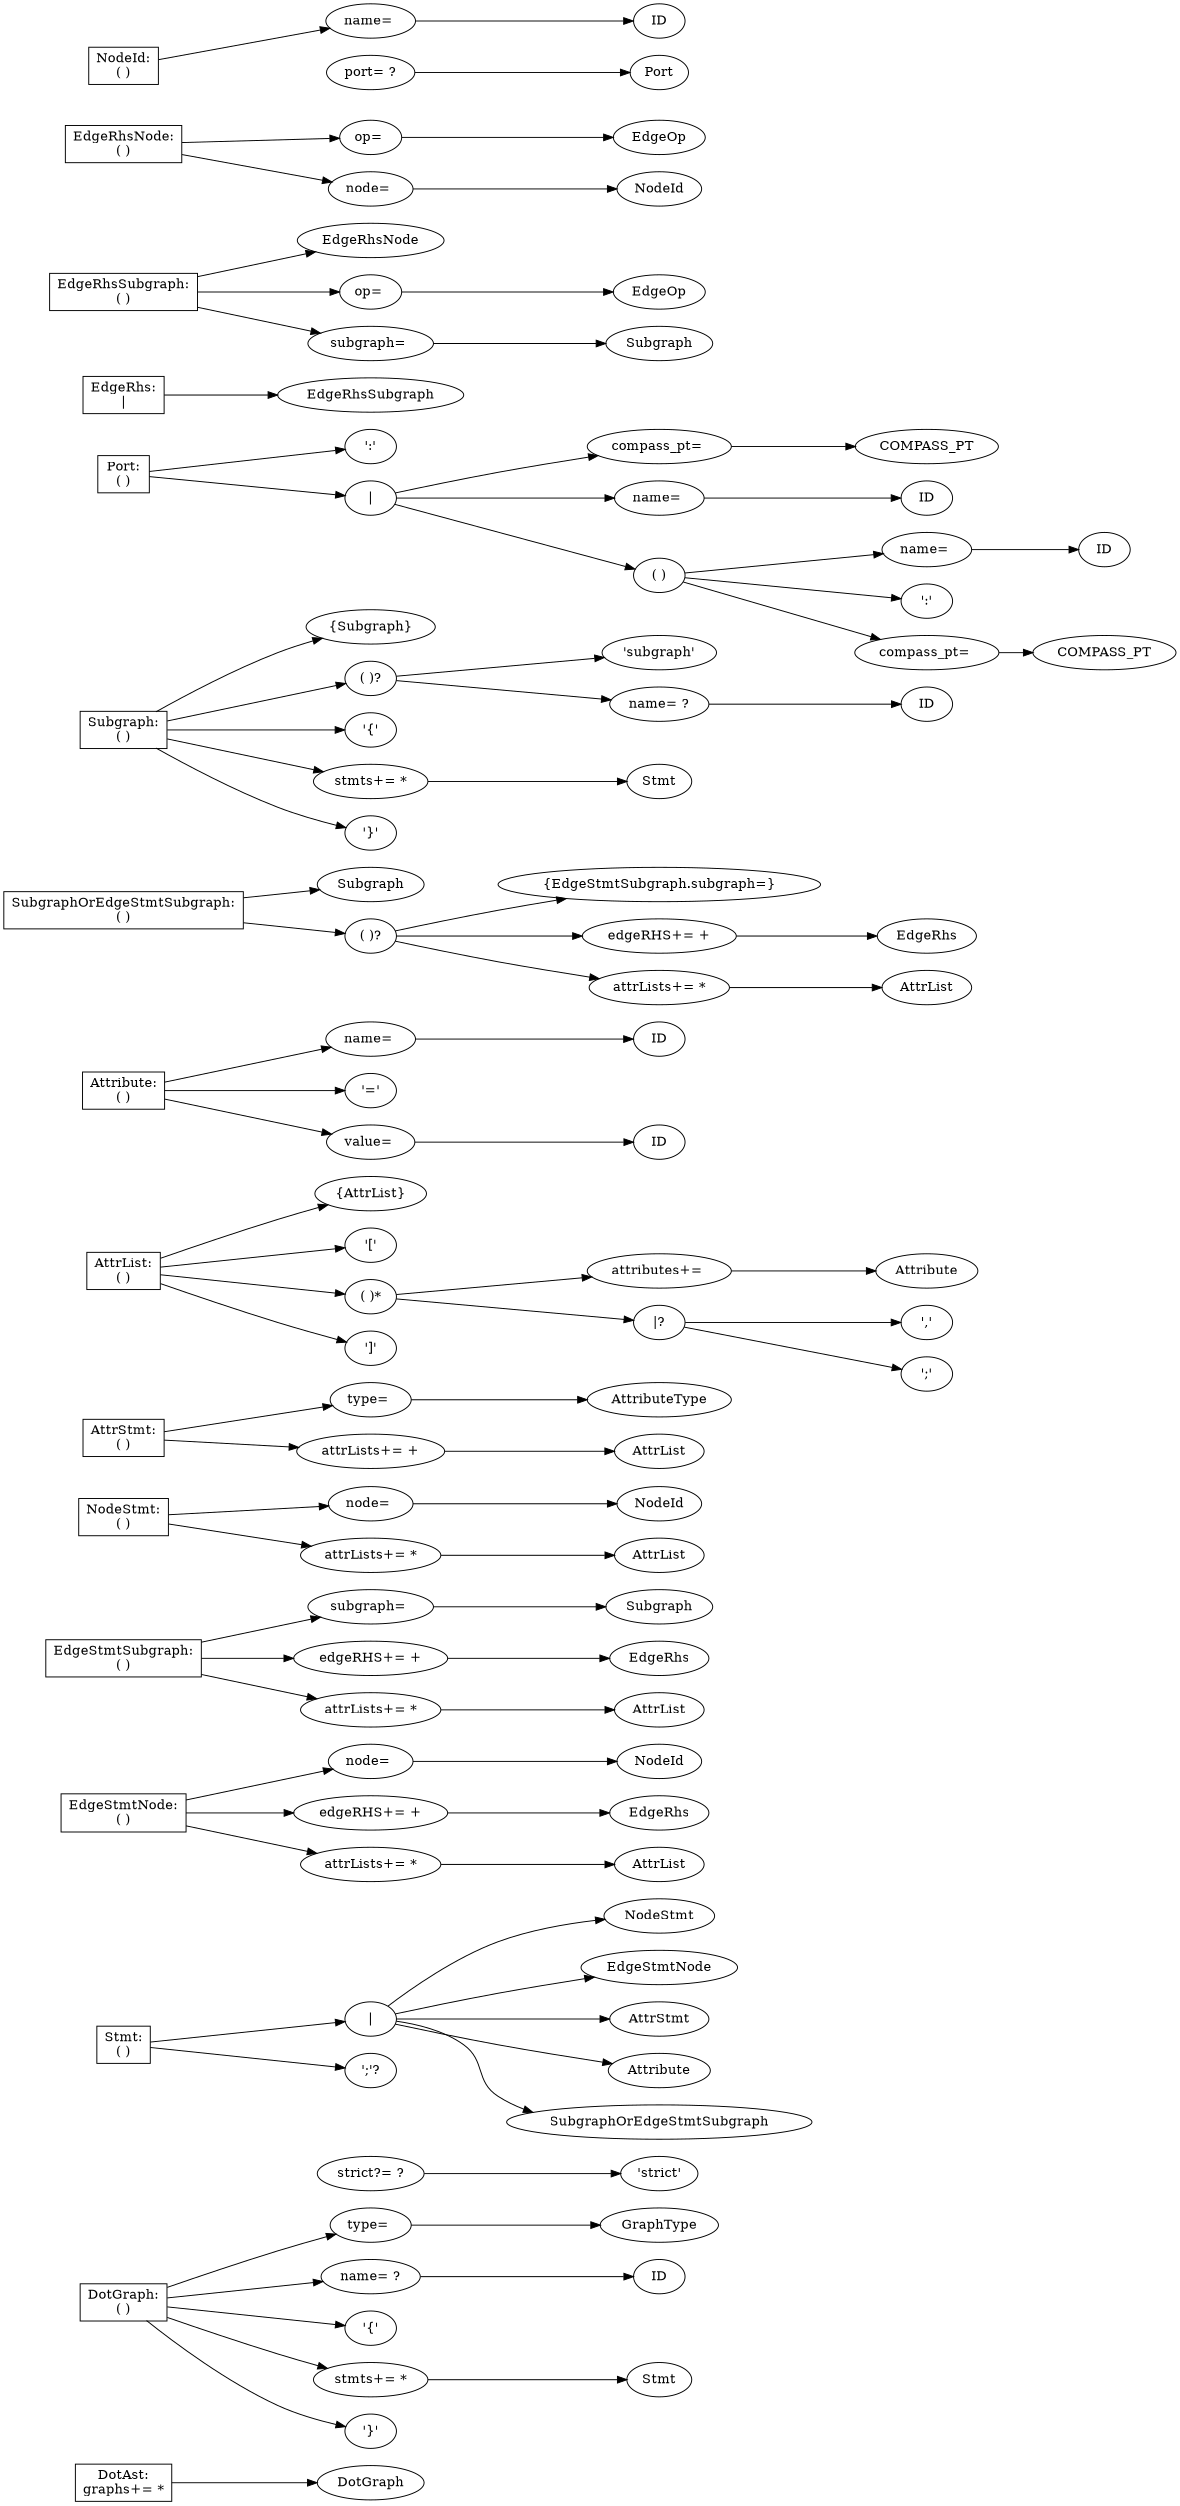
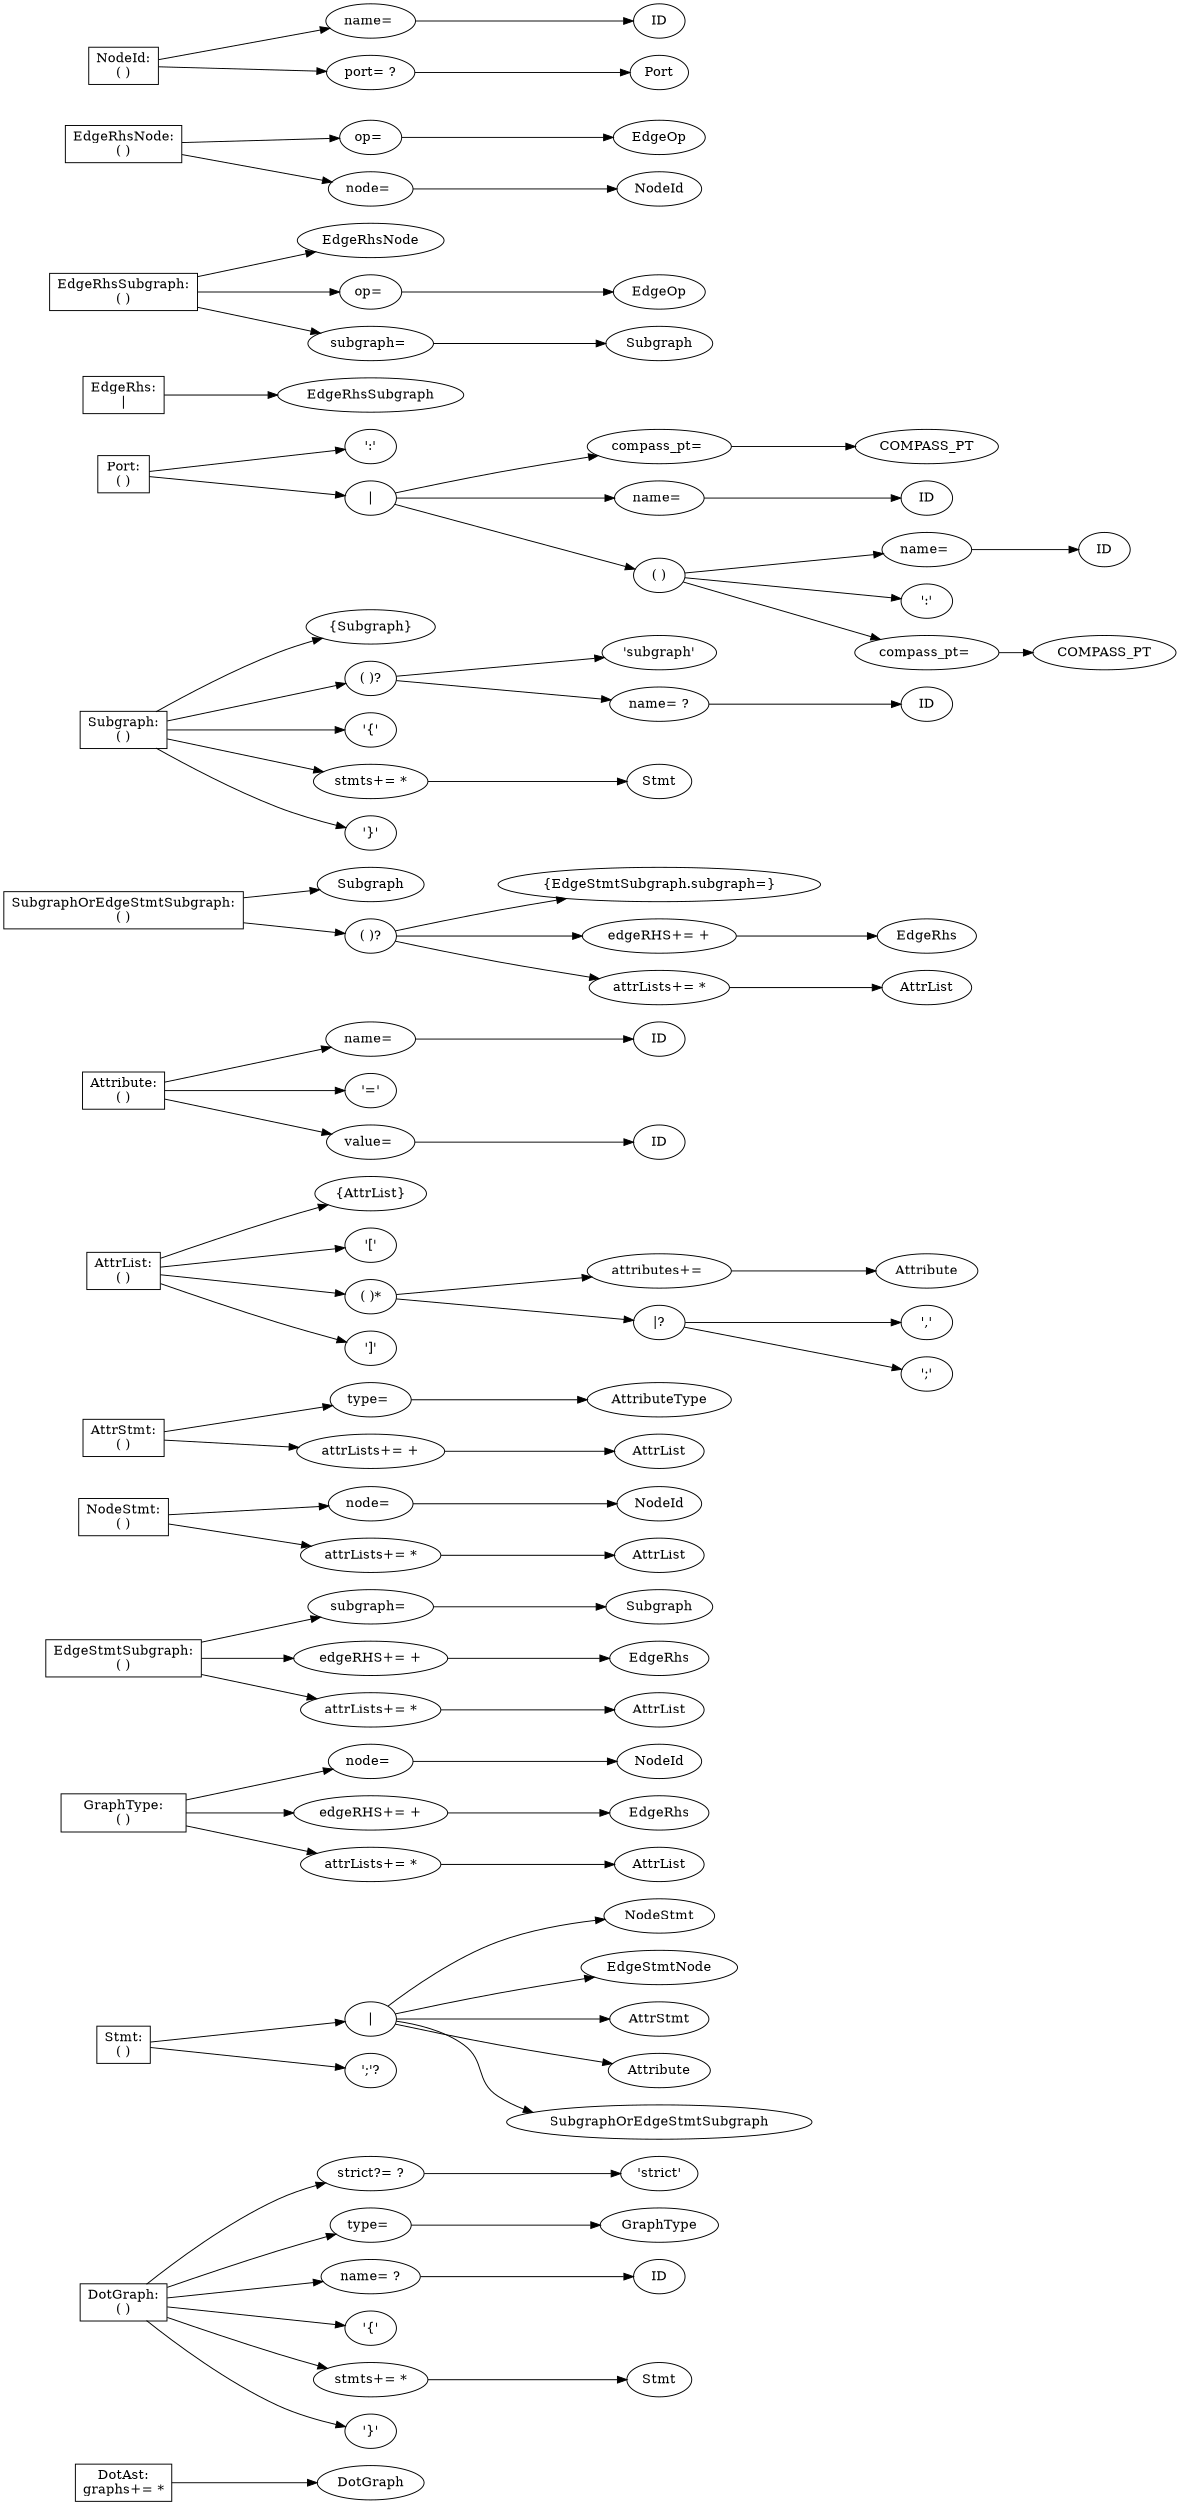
  digraph {
    rankdir=LR
    n1 [label="DotAst:\ngraphs+= *" shape=record]
    n2 [label=DotGraph]
    n3 [label="DotGraph:\n( )" shape=record]
    n4 [label="strict?= ?"]
    n5 [label="type= "]
    n6 [label="name= ?"]
    n7 [label="'{'"]
    n8 [label="stmts+= *"]
    n9 [label="'}'"]
    n10 [label="'strict'"]
    n11 [label=GraphType]
    n12 [label=ID]
    n13 [label=Stmt]
    n14 [label="Stmt:\n( )" shape=record]
    n15 [label="\|"]
    n16 [label="';'?"]
    n17 [label=NodeStmt]
    n18 [label=EdgeStmtNode]
    n19 [label=AttrStmt]
    n20 [label=Attribute]
    n21 [label=SubgraphOrEdgeStmtSubgraph]
-   n22 [label="EdgeStmtNode:\n( )" shape=record]
+   n22 [label="GraphType:\n( )" shape=record]
    n23 [label="node= "]
    n24 [label="edgeRHS+= +"]
    n25 [label="attrLists+= *"]
    n26 [label=NodeId]
    n27 [label=EdgeRhs]
    n28 [label=AttrList]
    n29 [label="EdgeStmtSubgraph:\n( )" shape=record]
    n30 [label="subgraph= "]
    n31 [label="edgeRHS+= +"]
    n32 [label="attrLists+= *"]
    n33 [label="Subgraph"]
    n34 [label=EdgeRhs]
    n35 [label=AttrList]
    n36 [label="NodeStmt:\n( )" shape=record]
    n37 [label="node= "]
    n38 [label="attrLists+= *"]
    n39 [label=NodeId]
    n40 [label=AttrList]
    n41 [label="AttrStmt:\n( )" shape=record]
    n42 [label="type= "]
    n43 [label="attrLists+= +"]
    n44 [label=AttributeType]
    n45 [label=AttrList]
    n46 [label="AttrList:\n( )" shape=record]
    n47 [label="{AttrList}"]
    n48 [label="'\['"]
    n49 [label="( )*"]
    n50 [label="'\]'"]
    n51 [label="attributes+= "]
    n52 [label="\|?"]
    n53 [label=Attribute]
    n54 [label="','"]
    n55 [label="';'"]
    n56 [label="Attribute:\n( )" shape=record]
    n57 [label="name= "]
    n58 [label="'='"]
    n59 [label="value= "]
    n60 [label=ID]
    n61 [label=ID]
    n62 [label="SubgraphOrEdgeStmtSubgraph:\n( )" shape=record]
    n63 [label="Subgraph"]
    n64 [label="( )?"]
    n65 [label="{EdgeStmtSubgraph.subgraph=}"]
    n66 [label="edgeRHS+= +"]
    n67 [label="attrLists+= *"]
    n68 [label=EdgeRhs]
    n69 [label=AttrList]
    n70 [label="Subgraph:\n( )" shape=record]
    n71 [label="{Subgraph}"]
    n72 [label="( )?"]
    n73 [label="'{'"]
    n74 [label="stmts+= *"]
    n75 [label="'}'"]
    n76 [label="'subgraph'"]
    n77 [label="name= ?"]
    n78 [label=Stmt]
    n79 [label=ID]
    n80 [label="Port:\n( )" shape=record]
    n81 [label="':'"]
    n82 [label="\|"]
    n83 [label="compass_pt= "]
    n84 [label="name= "]
    n85 [label="( )"]
    n86 [label=COMPASS_PT]
    n87 [label=ID]
    n88 [label="name= "]
    n89 [label="':'"]
    n90 [label="compass_pt= "]
    n91 [label=ID]
    n92 [label=COMPASS_PT]
    n93 [label="EdgeRhs:\n\|" shape=record]
    n94 [label=EdgeRhsSubgraph]
    n95 [label=EdgeRhsNode]
    n96 [label="EdgeRhsNode:\n( )" shape=record]
    n97 [label="op= "]
    n98 [label="node= "]
    n99 [label=EdgeOp]
    n100 [label=NodeId]
    n101 [label="EdgeRhsSubgraph:\n( )" shape=record]
    n102 [label="op= "]
    n103 [label="subgraph= "]
    n104 [label=EdgeOp]
    n105 [label="Subgraph"]
    n106 [label="NodeId:\n( )" shape=record]
    n107 [label="name= "]
    n108 [label="port= ?"]
    n109 [label=ID]
    n110 [label=Port]
    n1 -> n2
+   n3 -> n4
    n3 -> n5
    n3 -> n6
    n3 -> n7
    n3 -> n8
    n3 -> n9
    n4 -> n10
    n5 -> n11
    n6 -> n12
    n8 -> n13
    n14 -> n15
    n14 -> n16
    n15 -> n17
    n15 -> n18
    n15 -> n19
    n15 -> n20
    n15 -> n21
    n22 -> n23
    n22 -> n24
    n22 -> n25
    n23 -> n26
    n24 -> n27
    n25 -> n28
    n29 -> n30
    n29 -> n31
    n29 -> n32
    n30 -> n33
    n31 -> n34
    n32 -> n35
    n36 -> n37
    n36 -> n38
    n37 -> n39
    n38 -> n40
    n41 -> n42
    n41 -> n43
    n42 -> n44
    n43 -> n45
    n46 -> n47
    n46 -> n48
    n46 -> n49
    n46 -> n50
    n49 -> n51
    n49 -> n52
    n51 -> n53
    n52 -> n54
    n52 -> n55
    n56 -> n57
    n56 -> n58
    n56 -> n59
    n57 -> n60
    n59 -> n61
    n62 -> n63
    n62 -> n64
    n64 -> n65
    n64 -> n66
    n64 -> n67
    n66 -> n68
    n67 -> n69
    n70 -> n71
    n70 -> n72
    n70 -> n73
    n70 -> n74
    n70 -> n75
    n72 -> n76
    n72 -> n77
    n74 -> n78
    n77 -> n79
    n80 -> n81
    n80 -> n82
    n82 -> n83
    n82 -> n84
    n82 -> n85
    n83 -> n86
    n84 -> n87
    n85 -> n88
    n85 -> n89
    n85 -> n90
    n88 -> n91
    n90 -> n92
    n93 -> n94
    n96 -> n97
    n96 -> n98
    n97 -> n99
    n98 -> n100
    n101 -> n95
    n101 -> n102
    n101 -> n103
    n102 -> n104
    n103 -> n105
    n106 -> n107
+   n106 -> n108
    n107 -> n109
    n108 -> n110
  }
